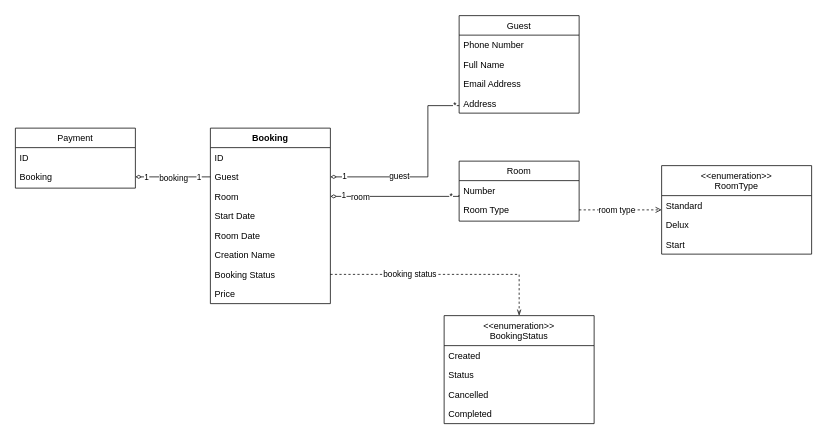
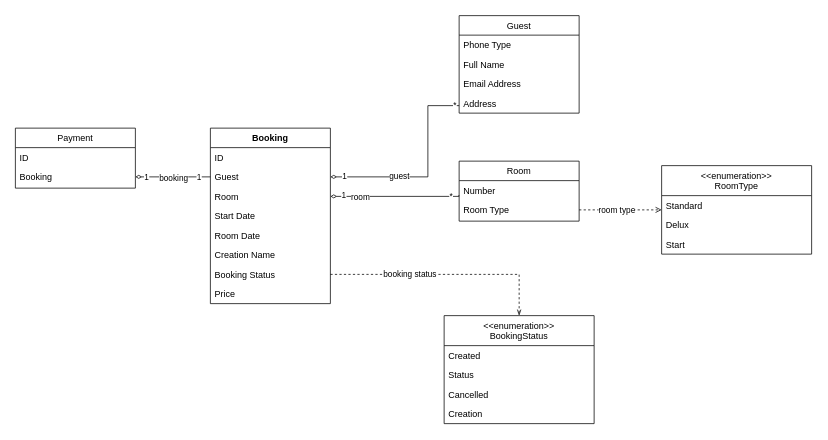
  <mxCell id="0" />
  <mxCell id="1" parent="0" />
  <mxCell id="2" value="Guest" style="swimlane;fontStyle=0;align=center;verticalAlign=top;childLayout=stackLayout;horizontal=1;startSize=26;horizontalStack=0;resizeParent=1;resizeLast=0;collapsible=1;marginBottom=0;rounded=0;shadow=0;strokeWidth=1;" parent="1" vertex="1"><mxGeometry x="611.67" y="20" width="160" height="130" as="geometry"><mxRectangle x="550" y="140" width="160" height="26" as="alternateBounds" /></mxGeometry></mxCell>
- <mxCell id="3" value="Phone Number" style="text;align=left;verticalAlign=top;spacingLeft=4;spacingRight=4;overflow=hidden;rotatable=0;points=[[0,0.5],[1,0.5]];portConstraint=eastwest;" parent="2" vertex="1"><mxGeometry y="26" width="160" height="26" as="geometry" /></mxCell>
+ <mxCell id="3" value="Phone Type" style="text;align=left;verticalAlign=top;spacingLeft=4;spacingRight=4;overflow=hidden;rotatable=0;points=[[0,0.5],[1,0.5]];portConstraint=eastwest;" parent="2" vertex="1"><mxGeometry y="26" width="160" height="26" as="geometry" /></mxCell>
  <mxCell id="4" value="Full Name" style="text;align=left;verticalAlign=top;spacingLeft=4;spacingRight=4;overflow=hidden;rotatable=0;points=[[0,0.5],[1,0.5]];portConstraint=eastwest;rounded=0;shadow=0;html=0;" parent="2" vertex="1"><mxGeometry y="52" width="160" height="26" as="geometry" /></mxCell>
  <mxCell id="5" value="Email Address" style="text;align=left;verticalAlign=top;spacingLeft=4;spacingRight=4;overflow=hidden;rotatable=0;points=[[0,0.5],[1,0.5]];portConstraint=eastwest;rounded=0;shadow=0;html=0;" parent="2" vertex="1"><mxGeometry y="78" width="160" height="26" as="geometry" /></mxCell>
  <mxCell id="6" value="Address" style="text;align=left;verticalAlign=top;spacingLeft=4;spacingRight=4;overflow=hidden;rotatable=0;points=[[0,0.5],[1,0.5]];portConstraint=eastwest;rounded=0;shadow=0;html=0;" parent="2" vertex="1"><mxGeometry y="104" width="160" height="26" as="geometry" /></mxCell>
  <mxCell id="7" value="Room" style="swimlane;fontStyle=0;align=center;verticalAlign=top;childLayout=stackLayout;horizontal=1;startSize=26;horizontalStack=0;resizeParent=1;resizeLast=0;collapsible=1;marginBottom=0;rounded=0;shadow=0;strokeWidth=1;" parent="1" vertex="1"><mxGeometry x="611.67" y="214" width="160" height="80" as="geometry"><mxRectangle x="550" y="140" width="160" height="26" as="alternateBounds" /></mxGeometry></mxCell>
  <mxCell id="8" value="Number" style="text;align=left;verticalAlign=top;spacingLeft=4;spacingRight=4;overflow=hidden;rotatable=0;points=[[0,0.5],[1,0.5]];portConstraint=eastwest;" parent="7" vertex="1"><mxGeometry y="26" width="160" height="26" as="geometry" /></mxCell>
  <mxCell id="9" value="Room Type" style="text;align=left;verticalAlign=top;spacingLeft=4;spacingRight=4;overflow=hidden;rotatable=0;points=[[0,0.5],[1,0.5]];portConstraint=eastwest;rounded=0;shadow=0;html=0;" parent="7" vertex="1"><mxGeometry y="52" width="160" height="26" as="geometry" /></mxCell>
  <mxCell id="10" value="&lt;&lt;enumeration&gt;&gt;&#10;RoomType" style="swimlane;fontStyle=0;align=center;verticalAlign=top;childLayout=stackLayout;horizontal=1;startSize=40;horizontalStack=0;resizeParent=1;resizeLast=0;collapsible=1;marginBottom=0;rounded=0;shadow=0;strokeWidth=1;" parent="1" vertex="1"><mxGeometry x="881.67" y="220" width="200" height="118" as="geometry"><mxRectangle x="550" y="140" width="160" height="26" as="alternateBounds" /></mxGeometry></mxCell>
  <mxCell id="11" value="Standard    " style="text;align=left;verticalAlign=top;spacingLeft=4;spacingRight=4;overflow=hidden;rotatable=0;points=[[0,0.5],[1,0.5]];portConstraint=eastwest;" parent="10" vertex="1"><mxGeometry y="40" width="200" height="26" as="geometry" /></mxCell>
  <mxCell id="12" value="Delux" style="text;align=left;verticalAlign=top;spacingLeft=4;spacingRight=4;overflow=hidden;rotatable=0;points=[[0,0.5],[1,0.5]];portConstraint=eastwest;rounded=0;shadow=0;html=0;" parent="10" vertex="1"><mxGeometry y="66" width="200" height="26" as="geometry" /></mxCell>
  <mxCell id="13" value="Start" style="text;align=left;verticalAlign=top;spacingLeft=4;spacingRight=4;overflow=hidden;rotatable=0;points=[[0,0.5],[1,0.5]];portConstraint=eastwest;rounded=0;shadow=0;html=0;" parent="10" vertex="1"><mxGeometry y="92" width="200" height="26" as="geometry" /></mxCell>
  <mxCell id="14" style="edgeStyle=orthogonalEdgeStyle;rounded=0;orthogonalLoop=1;jettySize=auto;html=1;dashed=1;endArrow=open;endFill=0;" parent="1" source="9" target="10" edge="1"><mxGeometry relative="1" as="geometry" /></mxCell>
  <mxCell id="15" value="room type" style="edgeLabel;html=1;align=center;verticalAlign=middle;resizable=0;points=[];" parent="14" vertex="1" connectable="0"><mxGeometry x="-0.374" relative="1" as="geometry"><mxPoint x="16" as="offset" /></mxGeometry></mxCell>
  <mxCell id="16" value="Booking" style="swimlane;fontStyle=1;align=center;verticalAlign=top;childLayout=stackLayout;horizontal=1;startSize=26;horizontalStack=0;resizeParent=1;resizeLast=0;collapsible=1;marginBottom=0;rounded=0;shadow=0;strokeWidth=1;" parent="1" vertex="1"><mxGeometry x="280" y="170" width="160" height="234" as="geometry"><mxRectangle x="550" y="140" width="160" height="26" as="alternateBounds" /></mxGeometry></mxCell>
  <mxCell id="17" value="ID" style="text;align=left;verticalAlign=top;spacingLeft=4;spacingRight=4;overflow=hidden;rotatable=0;points=[[0,0.5],[1,0.5]];portConstraint=eastwest;" parent="16" vertex="1"><mxGeometry y="26" width="160" height="26" as="geometry" /></mxCell>
  <mxCell id="18" value="Guest" style="text;align=left;verticalAlign=top;spacingLeft=4;spacingRight=4;overflow=hidden;rotatable=0;points=[[0,0.5],[1,0.5]];portConstraint=eastwest;rounded=0;shadow=0;html=0;" parent="16" vertex="1"><mxGeometry y="52" width="160" height="26" as="geometry" /></mxCell>
  <mxCell id="19" value="Room" style="text;align=left;verticalAlign=top;spacingLeft=4;spacingRight=4;overflow=hidden;rotatable=0;points=[[0,0.5],[1,0.5]];portConstraint=eastwest;rounded=0;shadow=0;html=0;" parent="16" vertex="1"><mxGeometry y="78" width="160" height="26" as="geometry" /></mxCell>
  <mxCell id="20" value="Start Date" style="text;align=left;verticalAlign=top;spacingLeft=4;spacingRight=4;overflow=hidden;rotatable=0;points=[[0,0.5],[1,0.5]];portConstraint=eastwest;rounded=0;shadow=0;html=0;" parent="16" vertex="1"><mxGeometry y="104" width="160" height="26" as="geometry" /></mxCell>
  <mxCell id="21" value="Room Date" style="text;align=left;verticalAlign=top;spacingLeft=4;spacingRight=4;overflow=hidden;rotatable=0;points=[[0,0.5],[1,0.5]];portConstraint=eastwest;rounded=0;shadow=0;html=0;" parent="16" vertex="1"><mxGeometry y="130" width="160" height="26" as="geometry" /></mxCell>
  <mxCell id="22" value="Creation Name" style="text;align=left;verticalAlign=top;spacingLeft=4;spacingRight=4;overflow=hidden;rotatable=0;points=[[0,0.5],[1,0.5]];portConstraint=eastwest;rounded=0;shadow=0;html=0;" vertex="1" parent="16"><mxGeometry y="156" width="160" height="26" as="geometry" /></mxCell>
  <mxCell id="23" value="Booking Status" style="text;align=left;verticalAlign=top;spacingLeft=4;spacingRight=4;overflow=hidden;rotatable=0;points=[[0,0.5],[1,0.5]];portConstraint=eastwest;rounded=0;shadow=0;html=0;" parent="16" vertex="1"><mxGeometry y="182" width="160" height="26" as="geometry" /></mxCell>
  <mxCell id="24" value="Price" style="text;align=left;verticalAlign=top;spacingLeft=4;spacingRight=4;overflow=hidden;rotatable=0;points=[[0,0.5],[1,0.5]];portConstraint=eastwest;rounded=0;shadow=0;html=0;" parent="16" vertex="1"><mxGeometry y="208" width="160" height="26" as="geometry" /></mxCell>
  <mxCell id="25" value="&lt;&lt;enumeration&gt;&gt;&#10;BookingStatus" style="swimlane;fontStyle=0;align=center;verticalAlign=top;childLayout=stackLayout;horizontal=1;startSize=40;horizontalStack=0;resizeParent=1;resizeLast=0;collapsible=1;marginBottom=0;rounded=0;shadow=0;strokeWidth=1;" parent="1" vertex="1"><mxGeometry x="591.67" y="420" width="200" height="144" as="geometry"><mxRectangle x="550" y="140" width="160" height="26" as="alternateBounds" /></mxGeometry></mxCell>
  <mxCell id="26" value="Created" style="text;align=left;verticalAlign=top;spacingLeft=4;spacingRight=4;overflow=hidden;rotatable=0;points=[[0,0.5],[1,0.5]];portConstraint=eastwest;" parent="25" vertex="1"><mxGeometry y="40" width="200" height="26" as="geometry" /></mxCell>
  <mxCell id="27" value="Status" style="text;align=left;verticalAlign=top;spacingLeft=4;spacingRight=4;overflow=hidden;rotatable=0;points=[[0,0.5],[1,0.5]];portConstraint=eastwest;rounded=0;shadow=0;html=0;" parent="25" vertex="1"><mxGeometry y="66" width="200" height="26" as="geometry" /></mxCell>
  <mxCell id="28" value="Cancelled" style="text;align=left;verticalAlign=top;spacingLeft=4;spacingRight=4;overflow=hidden;rotatable=0;points=[[0,0.5],[1,0.5]];portConstraint=eastwest;rounded=0;shadow=0;html=0;" parent="25" vertex="1"><mxGeometry y="92" width="200" height="26" as="geometry" /></mxCell>
- <mxCell id="29" value="Completed" style="text;align=left;verticalAlign=top;spacingLeft=4;spacingRight=4;overflow=hidden;rotatable=0;points=[[0,0.5],[1,0.5]];portConstraint=eastwest;rounded=0;shadow=0;html=0;" parent="25" vertex="1"><mxGeometry y="118" width="200" height="26" as="geometry" /></mxCell>
+ <mxCell id="29" value="Creation" style="text;align=left;verticalAlign=top;spacingLeft=4;spacingRight=4;overflow=hidden;rotatable=0;points=[[0,0.5],[1,0.5]];portConstraint=eastwest;rounded=0;shadow=0;html=0;" parent="25" vertex="1"><mxGeometry y="118" width="200" height="26" as="geometry" /></mxCell>
  <mxCell id="30" style="edgeStyle=orthogonalEdgeStyle;rounded=0;orthogonalLoop=1;jettySize=auto;html=1;dashed=1;endArrow=openThin;endFill=0;" parent="1" source="23" target="25" edge="1"><mxGeometry relative="1" as="geometry" /></mxCell>
  <mxCell id="31" value="booking status" style="edgeLabel;html=1;align=center;verticalAlign=middle;resizable=0;points=[];" parent="30" vertex="1" connectable="0"><mxGeometry x="-0.4" y="2" relative="1" as="geometry"><mxPoint x="13" y="1" as="offset" /></mxGeometry></mxCell>
  <mxCell id="32" style="edgeStyle=orthogonalEdgeStyle;rounded=0;orthogonalLoop=1;jettySize=auto;html=1;endArrow=none;endFill=0;exitX=1;exitY=0.5;exitDx=0;exitDy=0;startArrow=diamondThin;startFill=0;" parent="1" source="18" target="2" edge="1"><mxGeometry relative="1" as="geometry"><Array as="points"><mxPoint x="570" y="235" /><mxPoint x="570" y="140" /></Array></mxGeometry></mxCell>
  <mxCell id="33" value="guest" style="edgeLabel;html=1;align=center;verticalAlign=middle;resizable=0;points=[];" parent="32" vertex="1" connectable="0"><mxGeometry x="0.153" relative="1" as="geometry"><mxPoint x="-39" y="22" as="offset" /></mxGeometry></mxCell>
  <mxCell id="34" value="1" style="edgeLabel;html=1;align=center;verticalAlign=middle;resizable=0;points=[];" parent="32" vertex="1" connectable="0"><mxGeometry x="-0.96" y="2" relative="1" as="geometry"><mxPoint x="13" as="offset" /></mxGeometry></mxCell>
  <mxCell id="35" value="*" style="edgeLabel;html=1;align=center;verticalAlign=middle;resizable=0;points=[];" parent="32" vertex="1" connectable="0"><mxGeometry x="0.912" y="1" relative="1" as="geometry"><mxPoint x="5" as="offset" /></mxGeometry></mxCell>
  <mxCell id="36" style="edgeStyle=orthogonalEdgeStyle;rounded=0;orthogonalLoop=1;jettySize=auto;html=1;endArrow=none;endFill=0;startArrow=diamondThin;startFill=0;entryX=-0.002;entryY=0.744;entryDx=0;entryDy=0;entryPerimeter=0;" parent="1" source="19" edge="1" target="8"><mxGeometry relative="1" as="geometry"><mxPoint x="680" y="260" as="targetPoint" /><Array as="points"><mxPoint x="611" y="261" /></Array></mxGeometry></mxCell>
  <mxCell id="37" value="room" style="edgeLabel;html=1;align=center;verticalAlign=middle;resizable=0;points=[];" parent="36" vertex="1" connectable="0"><mxGeometry x="-0.345" y="-1" relative="1" as="geometry"><mxPoint x="-18" y="-1" as="offset" /></mxGeometry></mxCell>
  <mxCell id="38" value="1" style="edgeLabel;html=1;align=center;verticalAlign=middle;resizable=0;points=[];" parent="36" vertex="1" connectable="0"><mxGeometry x="-0.921" y="2" relative="1" as="geometry"><mxPoint x="10" as="offset" /></mxGeometry></mxCell>
  <mxCell id="39" value="*" style="edgeLabel;html=1;align=center;verticalAlign=middle;resizable=0;points=[];" parent="36" vertex="1" connectable="0"><mxGeometry x="0.843" y="1" relative="1" as="geometry"><mxPoint x="1" as="offset" /></mxGeometry></mxCell>
  <mxCell id="40" value="Payment" style="swimlane;fontStyle=0;align=center;verticalAlign=top;childLayout=stackLayout;horizontal=1;startSize=26;horizontalStack=0;resizeParent=1;resizeLast=0;collapsible=1;marginBottom=0;rounded=0;shadow=0;strokeWidth=1;" parent="1" vertex="1"><mxGeometry x="20" y="170" width="160" height="80" as="geometry"><mxRectangle x="550" y="140" width="160" height="26" as="alternateBounds" /></mxGeometry></mxCell>
  <mxCell id="41" value="ID" style="text;align=left;verticalAlign=top;spacingLeft=4;spacingRight=4;overflow=hidden;rotatable=0;points=[[0,0.5],[1,0.5]];portConstraint=eastwest;" parent="40" vertex="1"><mxGeometry y="26" width="160" height="26" as="geometry" /></mxCell>
  <mxCell id="42" value="Booking" style="text;align=left;verticalAlign=top;spacingLeft=4;spacingRight=4;overflow=hidden;rotatable=0;points=[[0,0.5],[1,0.5]];portConstraint=eastwest;rounded=0;shadow=0;html=0;" parent="40" vertex="1"><mxGeometry y="52" width="160" height="26" as="geometry" /></mxCell>
  <mxCell id="43" style="edgeStyle=orthogonalEdgeStyle;rounded=0;orthogonalLoop=1;jettySize=auto;html=1;endArrow=none;endFill=0;startArrow=diamondThin;startFill=0;" parent="1" source="42" target="18" edge="1"><mxGeometry relative="1" as="geometry" /></mxCell>
  <mxCell id="44" value="booking" style="edgeLabel;html=1;align=center;verticalAlign=middle;resizable=0;points=[];" parent="43" vertex="1" connectable="0"><mxGeometry x="-0.117" y="-1" relative="1" as="geometry"><mxPoint x="6" as="offset" /></mxGeometry></mxCell>
  <mxCell id="45" value="1" style="edgeLabel;html=1;align=center;verticalAlign=middle;resizable=0;points=[];" parent="43" vertex="1" connectable="0"><mxGeometry x="-0.873" y="-1" relative="1" as="geometry"><mxPoint x="8" y="-1" as="offset" /></mxGeometry></mxCell>
  <mxCell id="46" value="1" style="edgeLabel;html=1;align=center;verticalAlign=middle;resizable=0;points=[];" parent="43" vertex="1" connectable="0"><mxGeometry x="0.754" y="1" relative="1" as="geometry"><mxPoint x="-4" as="offset" /></mxGeometry></mxCell>
